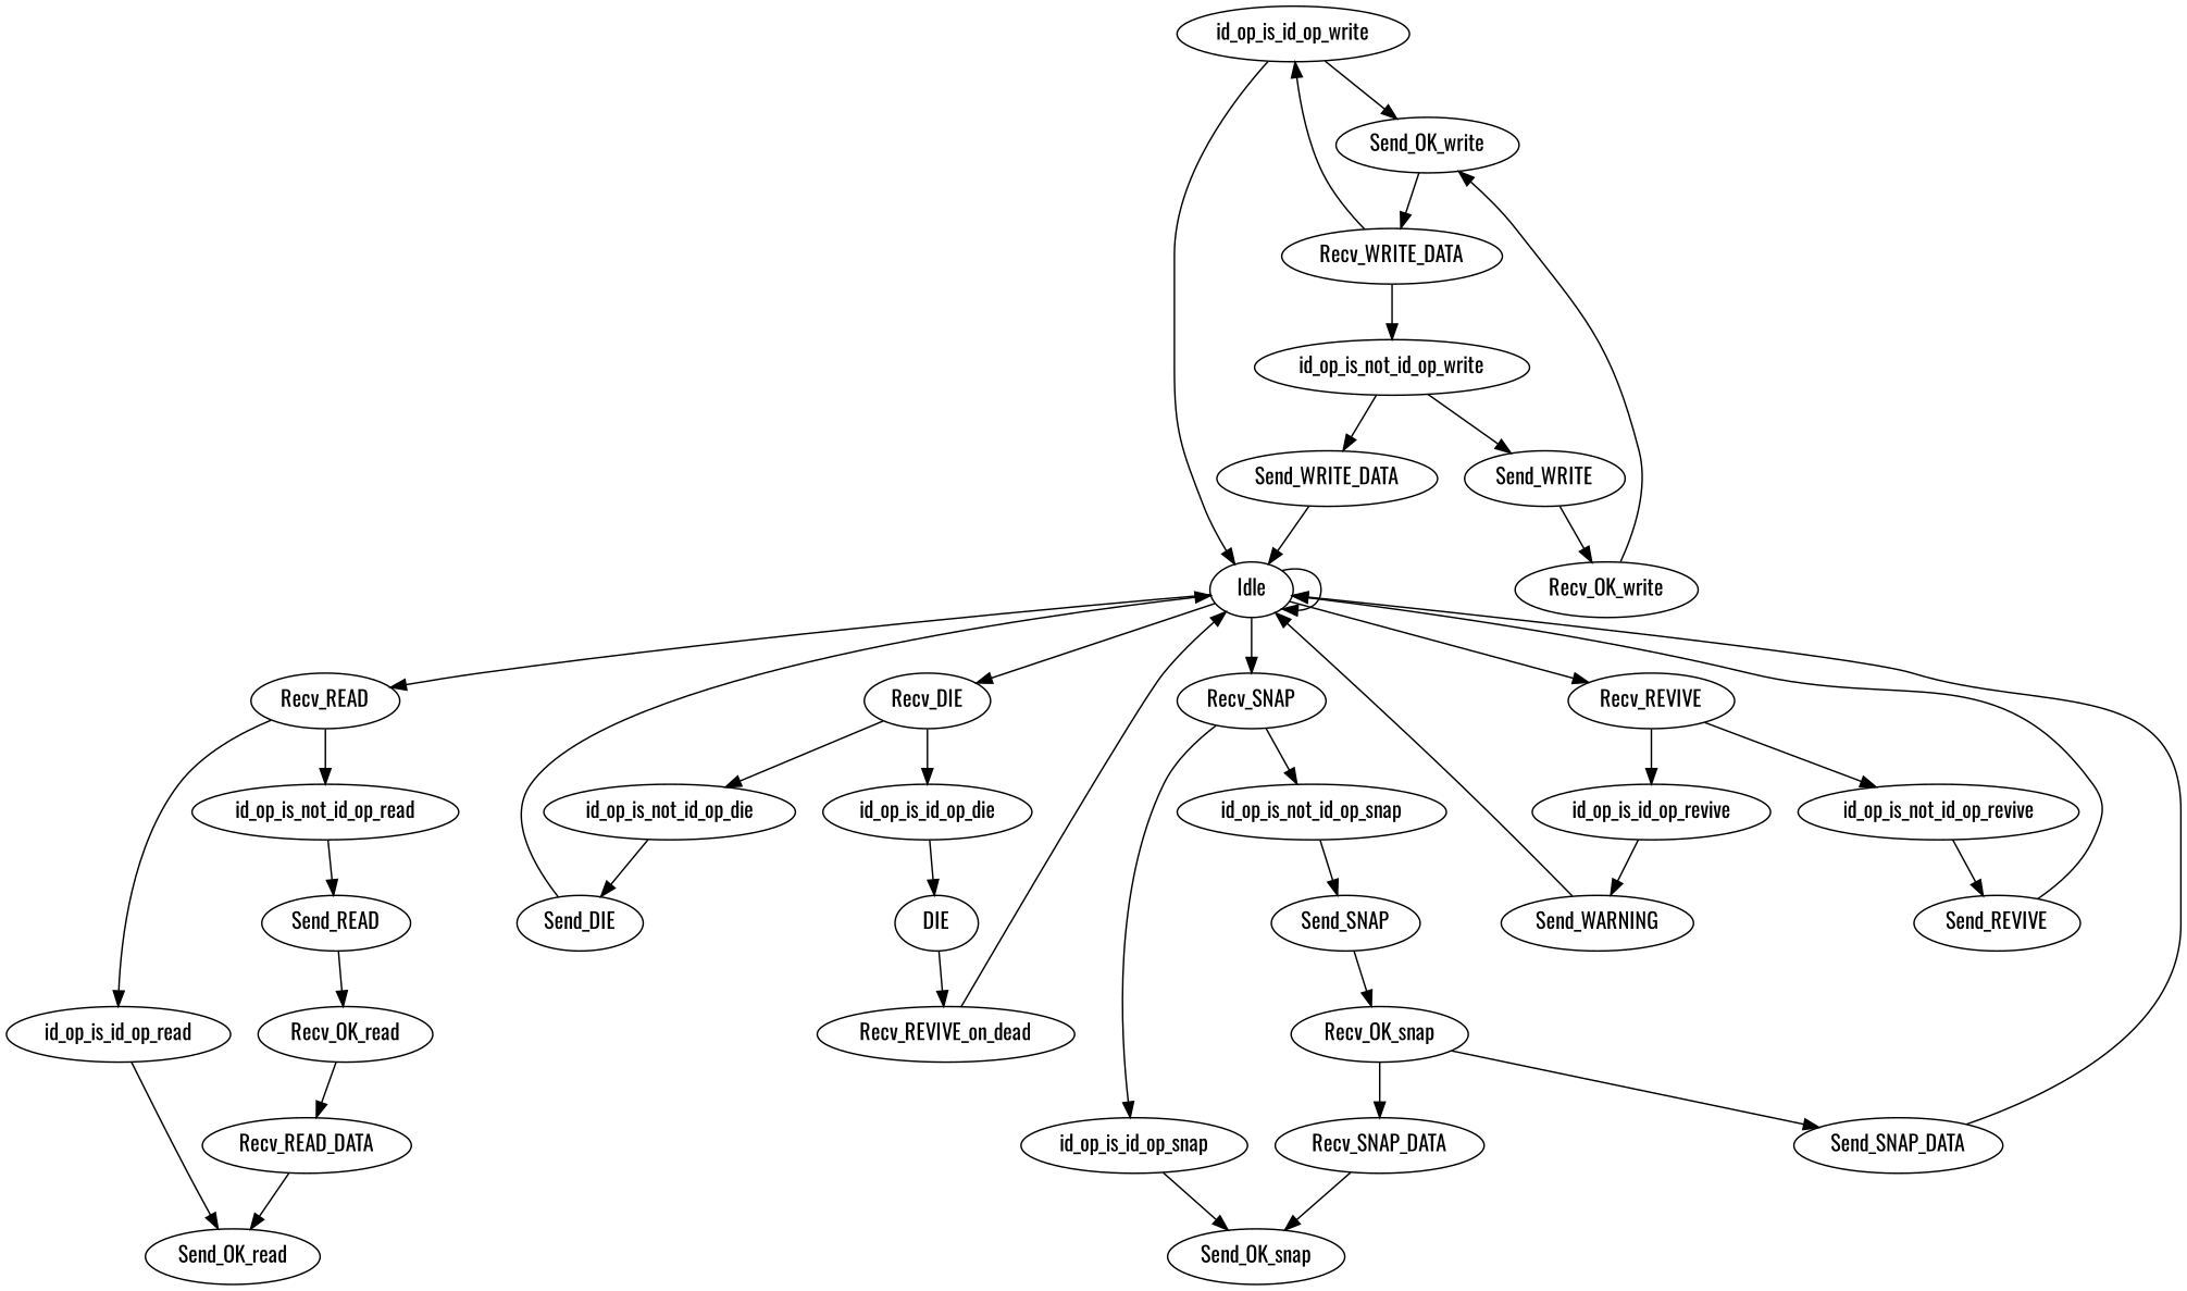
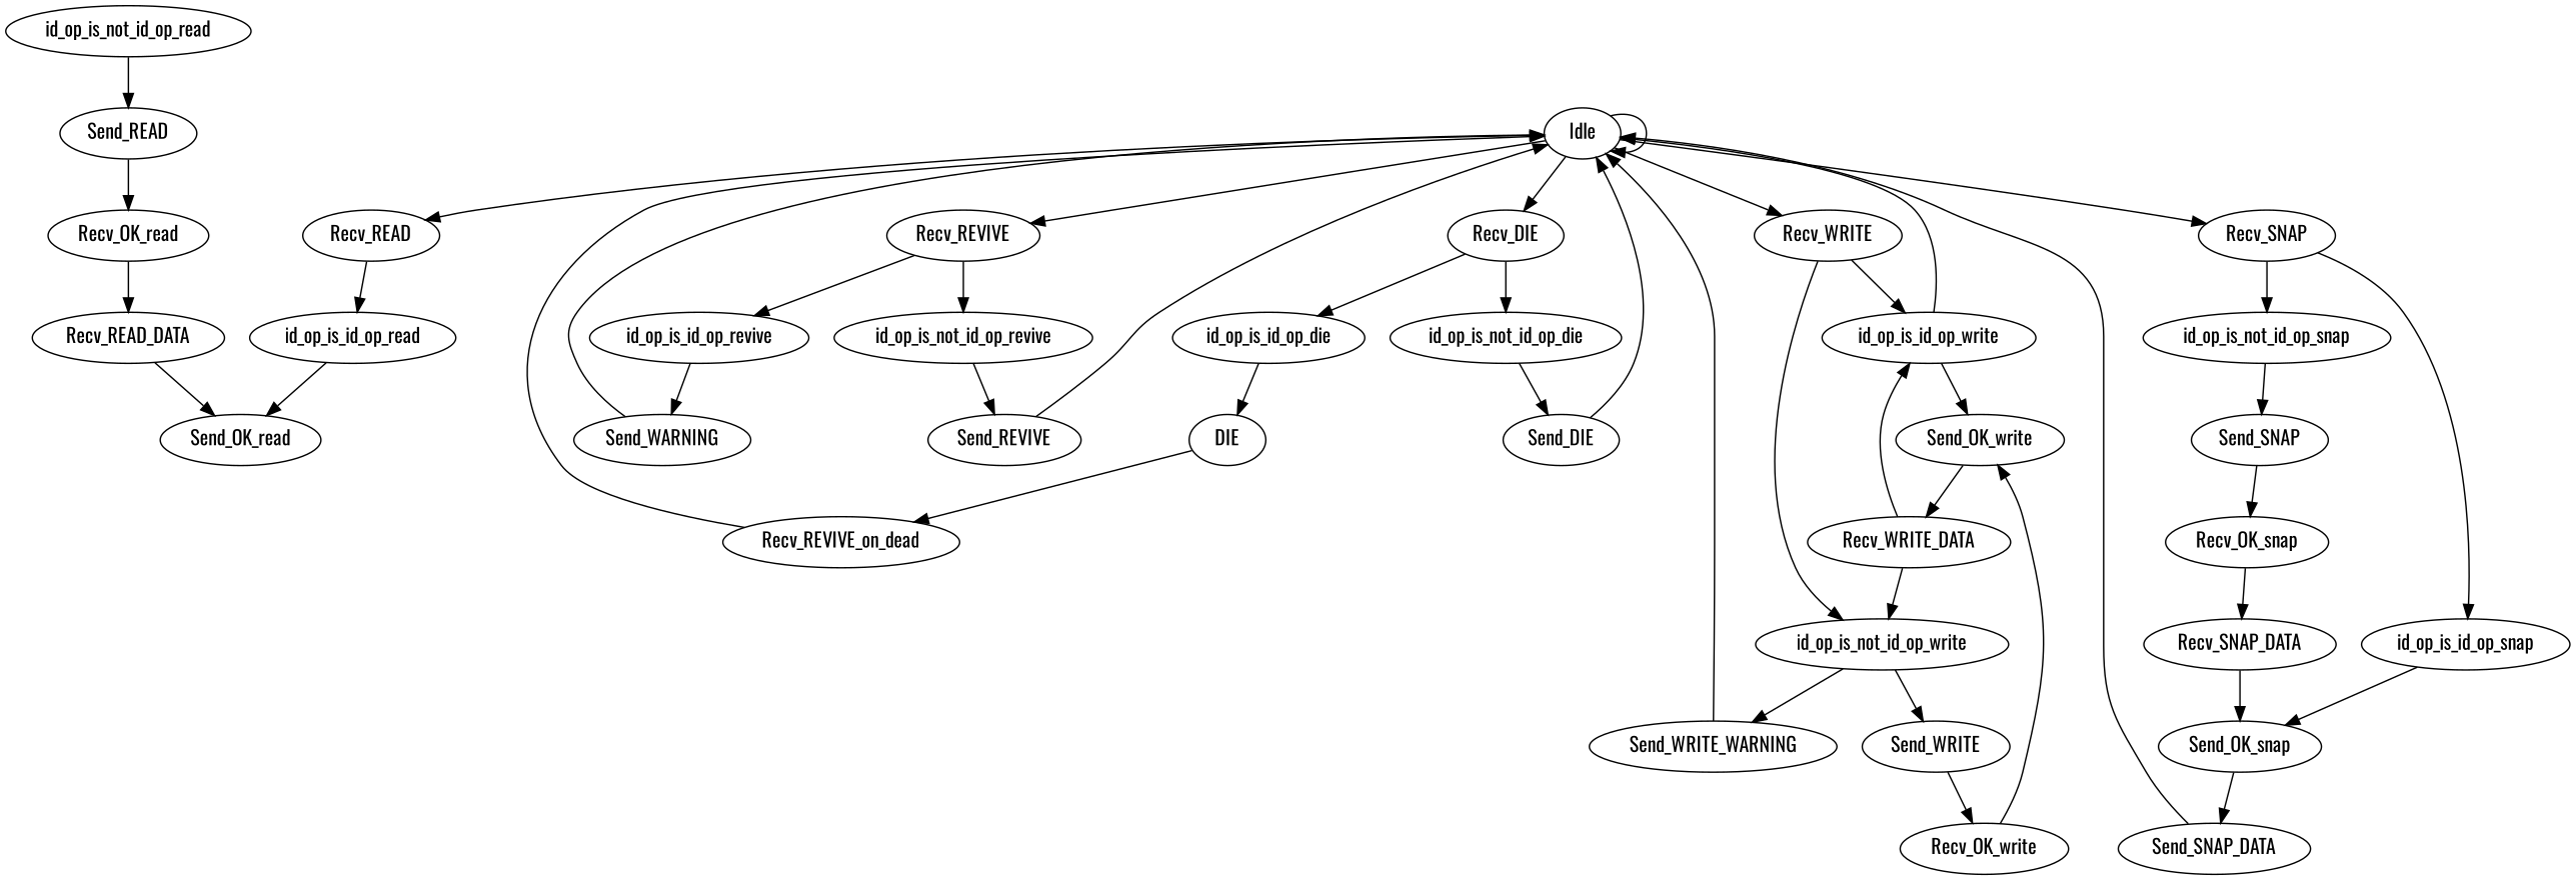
  digraph {
    fontname=Oswald
    node [fontname=Oswald]
    edge [fontname=Oswald]
    Idle
+   Recv_WRITE
    Recv_READ
    Recv_DIE
    Recv_REVIVE
    Recv_SNAP
    id_op_is_id_op_write
    id_op_is_not_id_op_write
    id_op_is_id_op_read
    id_op_is_not_id_op_read
    id_op_is_id_op_die
    id_op_is_not_id_op_die
    id_op_is_id_op_revive
    id_op_is_not_id_op_revive
    id_op_is_id_op_snap
    id_op_is_not_id_op_snap
    Send_OK_write
    Send_WRITE
-   Send_WRITE_DATA
+   Send_WRITE_DATA [label=Send_WRITE_WARNING]
    Recv_WRITE_DATA
    Recv_OK_write
    Send_OK_read
    Send_READ
    Recv_OK_read
    Recv_READ_DATA
    DIE
    Send_DIE
    Recv_REVIVE_on_dead
    Send_WARNING
    Send_REVIVE
    Send_OK_snap
    Send_SNAP
    Send_SNAP_DATA
    Recv_OK_snap
    Recv_SNAP_DATA
    Idle -> Idle
+   Idle -> Recv_WRITE
    Idle -> Recv_READ
    Idle -> Recv_DIE
    Idle -> Recv_REVIVE
    Idle -> Recv_SNAP
+   Recv_WRITE -> id_op_is_id_op_write
+   Recv_WRITE -> id_op_is_not_id_op_write
    Recv_READ -> id_op_is_id_op_read
-   Recv_READ -> id_op_is_not_id_op_read
    Recv_DIE -> id_op_is_id_op_die
    Recv_DIE -> id_op_is_not_id_op_die
    Recv_REVIVE -> id_op_is_id_op_revive
    Recv_REVIVE -> id_op_is_not_id_op_revive
    Recv_SNAP -> id_op_is_id_op_snap
    Recv_SNAP -> id_op_is_not_id_op_snap
    id_op_is_id_op_write -> Idle
    id_op_is_id_op_write -> Send_OK_write
    id_op_is_not_id_op_write -> Send_WRITE
    id_op_is_not_id_op_write -> Send_WRITE_DATA
    id_op_is_id_op_read -> Send_OK_read
    id_op_is_not_id_op_read -> Send_READ
    id_op_is_id_op_die -> DIE
    id_op_is_not_id_op_die -> Send_DIE
    id_op_is_id_op_revive -> Send_WARNING
    id_op_is_not_id_op_revive -> Send_REVIVE
    id_op_is_id_op_snap -> Send_OK_snap
    id_op_is_not_id_op_snap -> Send_SNAP
    Send_OK_write -> Recv_WRITE_DATA
    Send_WRITE -> Recv_OK_write
    Send_WRITE_DATA -> Idle
    Recv_WRITE_DATA -> id_op_is_id_op_write
    Recv_WRITE_DATA -> id_op_is_not_id_op_write
    Recv_OK_write -> Send_OK_write
    Send_READ -> Recv_OK_read
    Recv_OK_read -> Recv_READ_DATA
    Recv_READ_DATA -> Send_OK_read
    DIE -> Recv_REVIVE_on_dead
    Send_DIE -> Idle
    Recv_REVIVE_on_dead -> Idle
    Send_WARNING -> Idle
    Send_REVIVE -> Idle
-   Recv_OK_snap -> Send_SNAP_DATA
+   Send_OK_snap -> Send_SNAP_DATA
    Send_SNAP -> Recv_OK_snap
    Send_SNAP_DATA -> Idle
    Recv_OK_snap -> Recv_SNAP_DATA
    Recv_SNAP_DATA -> Send_OK_snap
  }
